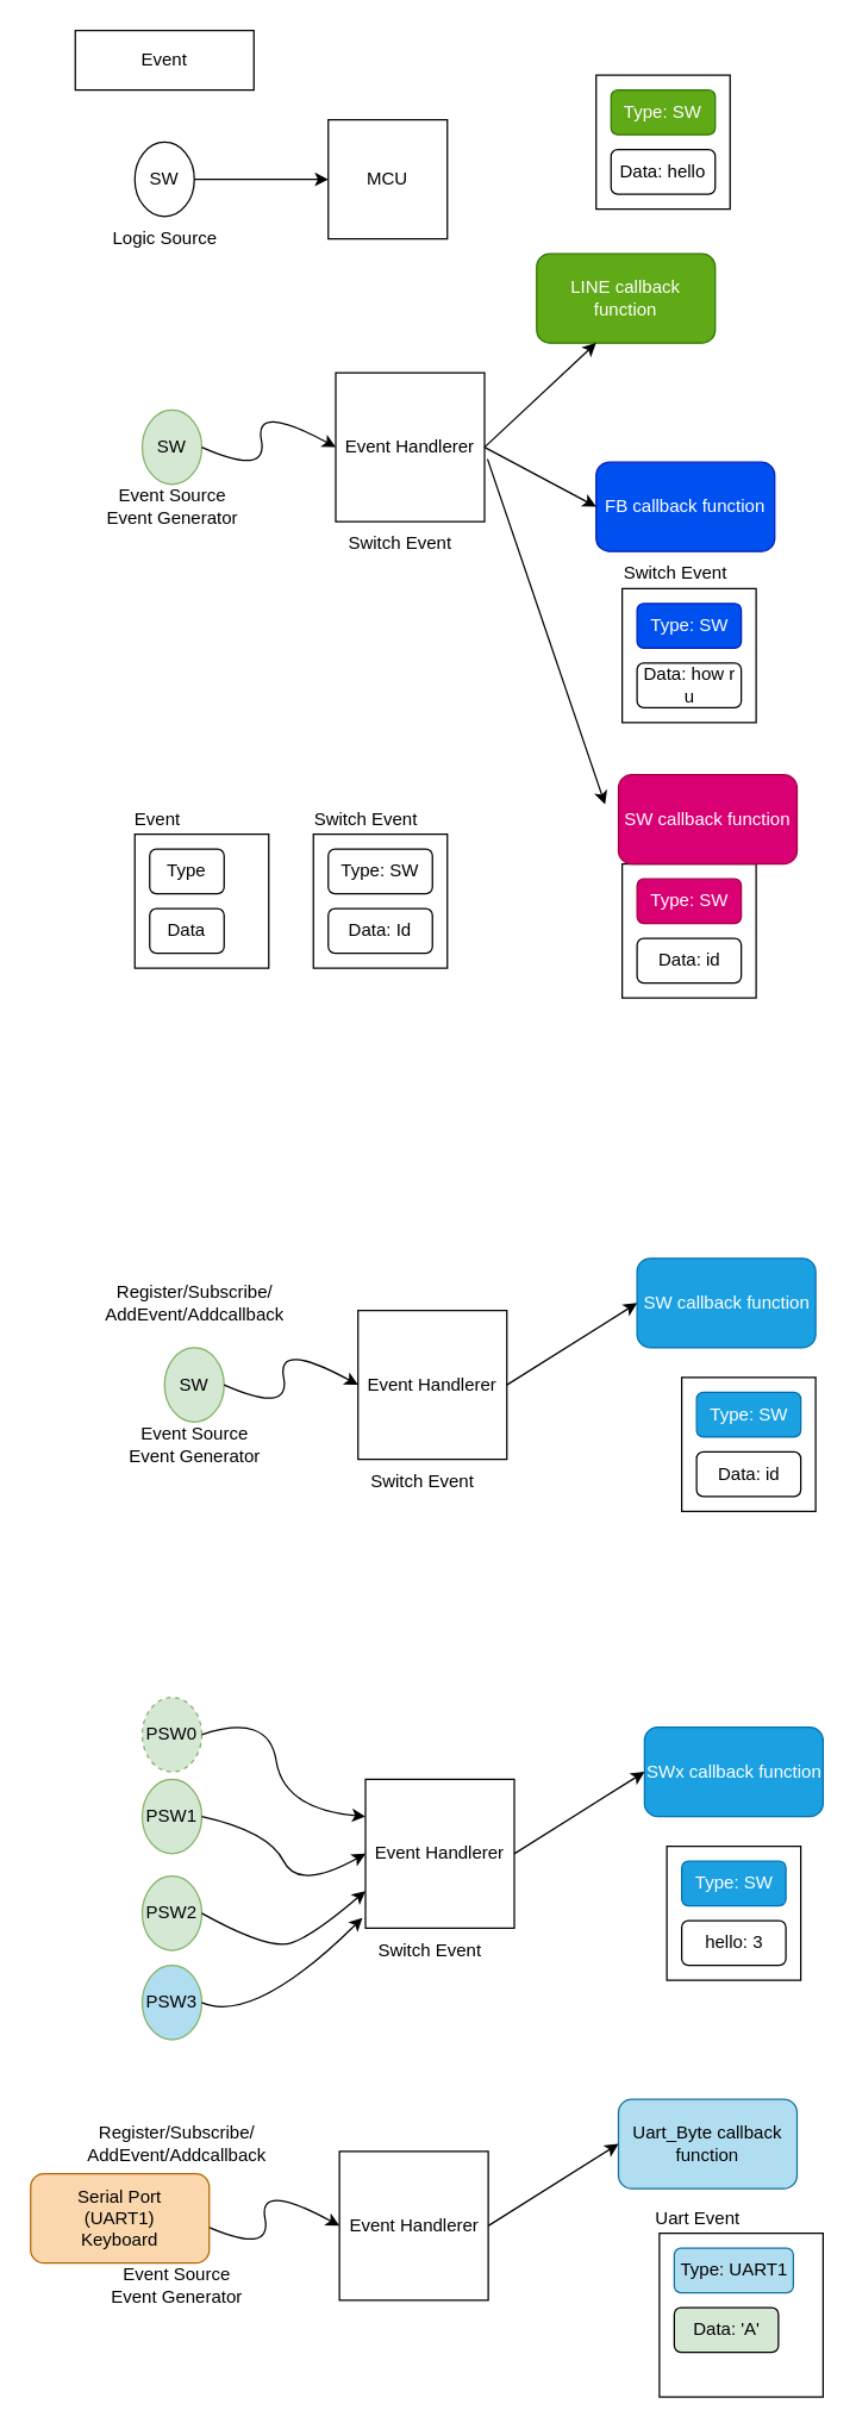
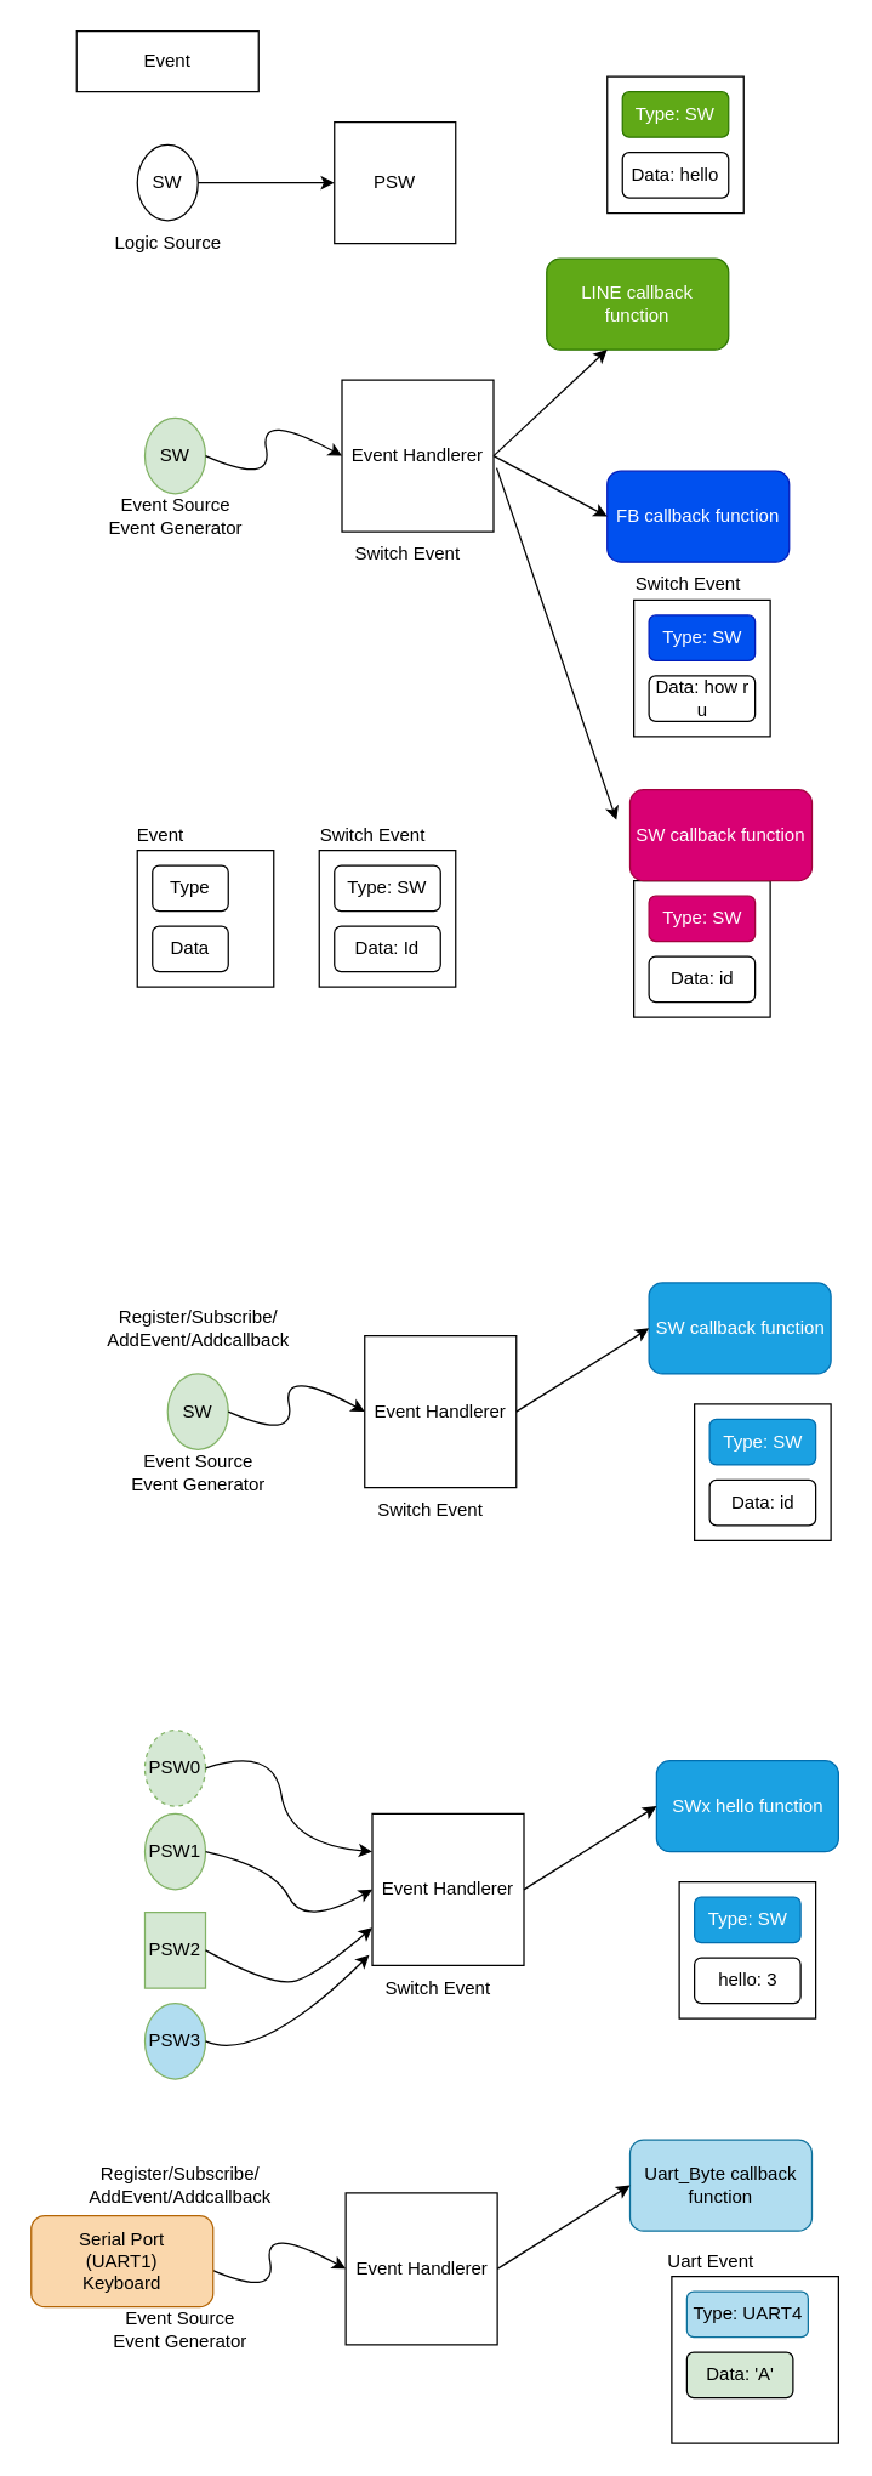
  <mxCell id="0" />
  <mxCell id="1" parent="0" />
  <mxCell id="2" value="Event" style="rounded=0;whiteSpace=wrap;html=1;" vertex="1" parent="1"><mxGeometry x="50" y="20" width="120" height="40" as="geometry" /></mxCell>
- <mxCell id="3" value="MCU" style="whiteSpace=wrap;html=1;aspect=fixed;" vertex="1" parent="1"><mxGeometry x="220" y="80" width="80" height="80" as="geometry" /></mxCell>
+ <mxCell id="3" value="PSW" style="whiteSpace=wrap;html=1;aspect=fixed;" vertex="1" parent="1"><mxGeometry x="220" y="80" width="80" height="80" as="geometry" /></mxCell>
  <mxCell id="4" value="SW" style="ellipse;whiteSpace=wrap;html=1;" vertex="1" parent="1"><mxGeometry x="90" y="95" width="40" height="50" as="geometry" /></mxCell>
  <mxCell id="5" value="" style="endArrow=classic;html=1;entryX=0;entryY=0.5;entryDx=0;entryDy=0;exitX=1;exitY=0.5;exitDx=0;exitDy=0;" edge="1" parent="1" source="4" target="3"><mxGeometry width="50" height="50" relative="1" as="geometry"><mxPoint x="60" y="230" as="sourcePoint" /><mxPoint x="110" y="180" as="targetPoint" /></mxGeometry></mxCell>
  <mxCell id="6" value="Logic Source" style="text;html=1;align=center;verticalAlign=middle;resizable=0;points=[];autosize=1;" vertex="1" parent="1"><mxGeometry x="65" y="150" width="90" height="20" as="geometry" /></mxCell>
  <mxCell id="7" value="" style="whiteSpace=wrap;html=1;aspect=fixed;" vertex="1" parent="1"><mxGeometry x="90" y="560" width="90" height="90" as="geometry" /></mxCell>
  <mxCell id="8" value="Event" style="text;html=1;align=center;verticalAlign=middle;resizable=0;points=[];autosize=1;" vertex="1" parent="1"><mxGeometry x="80" y="540" width="50" height="20" as="geometry" /></mxCell>
  <mxCell id="9" value="Type" style="rounded=1;whiteSpace=wrap;html=1;" vertex="1" parent="1"><mxGeometry x="100" y="570" width="50" height="30" as="geometry" /></mxCell>
  <mxCell id="10" value="Data" style="rounded=1;whiteSpace=wrap;html=1;" vertex="1" parent="1"><mxGeometry x="100" y="610" width="50" height="30" as="geometry" /></mxCell>
  <mxCell id="11" value="" style="whiteSpace=wrap;html=1;aspect=fixed;" vertex="1" parent="1"><mxGeometry x="210" y="560" width="90" height="90" as="geometry" /></mxCell>
  <mxCell id="12" value="Switch Event" style="text;html=1;align=center;verticalAlign=middle;resizable=0;points=[];autosize=1;" vertex="1" parent="1"><mxGeometry x="205" y="540" width="80" height="20" as="geometry" /></mxCell>
  <mxCell id="13" value="Type: SW" style="rounded=1;whiteSpace=wrap;html=1;" vertex="1" parent="1"><mxGeometry x="220" y="570" width="70" height="30" as="geometry" /></mxCell>
  <mxCell id="14" value="Data: Id" style="rounded=1;whiteSpace=wrap;html=1;" vertex="1" parent="1"><mxGeometry x="220" y="610" width="70" height="30" as="geometry" /></mxCell>
  <mxCell id="15" value="Event Handlerer" style="whiteSpace=wrap;html=1;aspect=fixed;" vertex="1" parent="1"><mxGeometry x="225" y="250" width="100" height="100" as="geometry" /></mxCell>
  <mxCell id="16" value="SW" style="ellipse;whiteSpace=wrap;html=1;fillColor=#d5e8d4;strokeColor=#82b366;" vertex="1" parent="1"><mxGeometry x="95" y="275" width="40" height="50" as="geometry" /></mxCell>
  <mxCell id="17" value="Event Source&lt;br&gt;Event Generator" style="text;html=1;align=center;verticalAlign=middle;resizable=0;points=[];autosize=1;" vertex="1" parent="1"><mxGeometry x="65" y="325" width="100" height="30" as="geometry" /></mxCell>
  <mxCell id="18" value="" style="curved=1;endArrow=classic;html=1;exitX=1;exitY=0.5;exitDx=0;exitDy=0;" edge="1" parent="1" source="16"><mxGeometry width="50" height="50" relative="1" as="geometry"><mxPoint x="175" y="350" as="sourcePoint" /><mxPoint x="225" y="300" as="targetPoint" /><Array as="points"><mxPoint x="180" y="320" /><mxPoint x="170" y="270" /></Array></mxGeometry></mxCell>
  <mxCell id="19" value="LINE callback function" style="rounded=1;whiteSpace=wrap;html=1;fillColor=#60a917;strokeColor=#2D7600;fontColor=#ffffff;" vertex="1" parent="1"><mxGeometry x="360" y="170" width="120" height="60" as="geometry" /></mxCell>
  <mxCell id="20" value="" style="endArrow=classic;html=1;entryX=0.333;entryY=1;entryDx=0;entryDy=0;entryPerimeter=0;exitX=1;exitY=0.5;exitDx=0;exitDy=0;" edge="1" parent="1" source="15" target="19"><mxGeometry width="50" height="50" relative="1" as="geometry"><mxPoint x="330" y="300" as="sourcePoint" /><mxPoint x="400" y="260" as="targetPoint" /></mxGeometry></mxCell>
  <mxCell id="21" value="" style="whiteSpace=wrap;html=1;aspect=fixed;" vertex="1" parent="1"><mxGeometry x="400" y="50" width="90" height="90" as="geometry" /></mxCell>
  <mxCell id="22" value="Switch Event" style="text;html=1;align=center;verticalAlign=middle;resizable=0;points=[];autosize=1;" vertex="1" parent="1"><mxGeometry x="227.5" y="355" width="80" height="20" as="geometry" /></mxCell>
  <mxCell id="23" value="Type: SW" style="rounded=1;whiteSpace=wrap;html=1;fillColor=#60a917;strokeColor=#2D7600;fontColor=#ffffff;" vertex="1" parent="1"><mxGeometry x="410" y="60" width="70" height="30" as="geometry" /></mxCell>
  <mxCell id="24" value="Data: hello" style="rounded=1;whiteSpace=wrap;html=1;" vertex="1" parent="1"><mxGeometry x="410" y="100" width="70" height="30" as="geometry" /></mxCell>
  <mxCell id="25" value="FB callback function" style="rounded=1;whiteSpace=wrap;html=1;fillColor=#0050ef;strokeColor=#001DBC;fontColor=#ffffff;" vertex="1" parent="1"><mxGeometry x="400" y="310" width="120" height="60" as="geometry" /></mxCell>
  <mxCell id="26" value="" style="endArrow=classic;html=1;entryX=0;entryY=0.5;entryDx=0;entryDy=0;exitX=1;exitY=0.5;exitDx=0;exitDy=0;" edge="1" parent="1" source="15" target="25"><mxGeometry width="50" height="50" relative="1" as="geometry"><mxPoint x="330" y="320" as="sourcePoint" /><mxPoint x="409.96" y="240" as="targetPoint" /></mxGeometry></mxCell>
  <mxCell id="27" value="" style="whiteSpace=wrap;html=1;aspect=fixed;" vertex="1" parent="1"><mxGeometry x="417.5" y="395" width="90" height="90" as="geometry" /></mxCell>
  <mxCell id="28" value="Switch Event" style="text;html=1;align=center;verticalAlign=middle;resizable=0;points=[];autosize=1;" vertex="1" parent="1"><mxGeometry x="412.5" y="375" width="80" height="20" as="geometry" /></mxCell>
  <mxCell id="29" value="Type: SW" style="rounded=1;whiteSpace=wrap;html=1;fillColor=#0050ef;strokeColor=#001DBC;fontColor=#ffffff;" vertex="1" parent="1"><mxGeometry x="427.5" y="405" width="70" height="30" as="geometry" /></mxCell>
  <mxCell id="30" value="Data: how r u" style="rounded=1;whiteSpace=wrap;html=1;" vertex="1" parent="1"><mxGeometry x="427.5" y="445" width="70" height="30" as="geometry" /></mxCell>
  <mxCell id="31" value="" style="whiteSpace=wrap;html=1;aspect=fixed;" vertex="1" parent="1"><mxGeometry x="417.5" y="580" width="90" height="90" as="geometry" /></mxCell>
  <mxCell id="32" value="Type: SW" style="rounded=1;whiteSpace=wrap;html=1;fillColor=#d80073;strokeColor=#A50040;fontColor=#ffffff;" vertex="1" parent="1"><mxGeometry x="427.5" y="590" width="70" height="30" as="geometry" /></mxCell>
  <mxCell id="33" value="Data: id" style="rounded=1;whiteSpace=wrap;html=1;" vertex="1" parent="1"><mxGeometry x="427.5" y="630" width="70" height="30" as="geometry" /></mxCell>
  <mxCell id="34" value="" style="endArrow=classic;html=1;exitX=1.02;exitY=0.58;exitDx=0;exitDy=0;exitPerimeter=0;" edge="1" parent="1" source="15"><mxGeometry width="50" height="50" relative="1" as="geometry"><mxPoint x="340" y="330" as="sourcePoint" /><mxPoint x="406" y="540" as="targetPoint" /></mxGeometry></mxCell>
  <mxCell id="35" value="SW callback function" style="rounded=1;whiteSpace=wrap;html=1;fillColor=#d80073;strokeColor=#A50040;fontColor=#ffffff;" vertex="1" parent="1"><mxGeometry x="415" y="520" width="120" height="60" as="geometry" /></mxCell>
  <mxCell id="36" value="Event Handlerer" style="whiteSpace=wrap;html=1;aspect=fixed;" vertex="1" parent="1"><mxGeometry x="240" y="880" width="100" height="100" as="geometry" /></mxCell>
  <mxCell id="37" value="SW" style="ellipse;whiteSpace=wrap;html=1;fillColor=#d5e8d4;strokeColor=#82b366;" vertex="1" parent="1"><mxGeometry x="110" y="905" width="40" height="50" as="geometry" /></mxCell>
  <mxCell id="38" value="Event Source&lt;br&gt;Event Generator" style="text;html=1;align=center;verticalAlign=middle;resizable=0;points=[];autosize=1;" vertex="1" parent="1"><mxGeometry x="80" y="955" width="100" height="30" as="geometry" /></mxCell>
  <mxCell id="39" value="" style="curved=1;endArrow=classic;html=1;exitX=1;exitY=0.5;exitDx=0;exitDy=0;" edge="1" parent="1" source="37"><mxGeometry width="50" height="50" relative="1" as="geometry"><mxPoint x="190" y="980" as="sourcePoint" /><mxPoint x="240" y="930" as="targetPoint" /><Array as="points"><mxPoint x="195" y="950" /><mxPoint x="185" y="900" /></Array></mxGeometry></mxCell>
  <mxCell id="40" value="Switch Event" style="text;html=1;align=center;verticalAlign=middle;resizable=0;points=[];autosize=1;" vertex="1" parent="1"><mxGeometry x="242.5" y="985" width="80" height="20" as="geometry" /></mxCell>
  <mxCell id="41" value="" style="whiteSpace=wrap;html=1;aspect=fixed;" vertex="1" parent="1"><mxGeometry x="457.5" y="925" width="90" height="90" as="geometry" /></mxCell>
  <mxCell id="42" value="Type: SW" style="rounded=1;whiteSpace=wrap;html=1;fillColor=#1ba1e2;strokeColor=#006EAF;fontColor=#ffffff;" vertex="1" parent="1"><mxGeometry x="467.5" y="935" width="70" height="30" as="geometry" /></mxCell>
  <mxCell id="43" value="Data: id" style="rounded=1;whiteSpace=wrap;html=1;" vertex="1" parent="1"><mxGeometry x="467.5" y="975" width="70" height="30" as="geometry" /></mxCell>
  <mxCell id="44" value="SW callback function" style="rounded=1;whiteSpace=wrap;html=1;fillColor=#1ba1e2;strokeColor=#006EAF;fontColor=#ffffff;" vertex="1" parent="1"><mxGeometry x="427.5" y="845" width="120" height="60" as="geometry" /></mxCell>
  <mxCell id="45" value="Register/Subscribe/&lt;br&gt;AddEvent/Addcallback" style="text;html=1;align=center;verticalAlign=middle;resizable=0;points=[];autosize=1;" vertex="1" parent="1"><mxGeometry x="60" y="860" width="140" height="30" as="geometry" /></mxCell>
  <mxCell id="46" value="" style="endArrow=classic;html=1;entryX=0;entryY=0.5;entryDx=0;entryDy=0;exitX=1;exitY=0.5;exitDx=0;exitDy=0;" edge="1" parent="1" source="36" target="44"><mxGeometry width="50" height="50" relative="1" as="geometry"><mxPoint x="340" y="960" as="sourcePoint" /><mxPoint x="390" y="910" as="targetPoint" /></mxGeometry></mxCell>
  <mxCell id="47" value="Event Handlerer" style="whiteSpace=wrap;html=1;aspect=fixed;" vertex="1" parent="1"><mxGeometry x="245" y="1195" width="100" height="100" as="geometry" /></mxCell>
  <mxCell id="48" value="PSW0" style="ellipse;whiteSpace=wrap;html=1;fillColor=#d5e8d4;strokeColor=#82b366;dashed=1;" vertex="1" parent="1"><mxGeometry x="95" y="1140" width="40" height="50" as="geometry" /></mxCell>
  <mxCell id="49" value="" style="curved=1;endArrow=classic;html=1;exitX=1;exitY=0.5;exitDx=0;exitDy=0;entryX=0;entryY=0.25;entryDx=0;entryDy=0;" edge="1" parent="1" source="48" target="47"><mxGeometry width="50" height="50" relative="1" as="geometry"><mxPoint x="195" y="1295" as="sourcePoint" /><mxPoint x="245" y="1245" as="targetPoint" /><Array as="points"><mxPoint x="180" y="1150" /><mxPoint x="190" y="1215" /></Array></mxGeometry></mxCell>
  <mxCell id="50" value="Switch Event" style="text;html=1;align=center;verticalAlign=middle;resizable=0;points=[];autosize=1;" vertex="1" parent="1"><mxGeometry x="247.5" y="1300" width="80" height="20" as="geometry" /></mxCell>
  <mxCell id="51" value="" style="whiteSpace=wrap;html=1;aspect=fixed;" vertex="1" parent="1"><mxGeometry x="447.5" y="1240" width="90" height="90" as="geometry" /></mxCell>
  <mxCell id="52" value="Type: SW" style="rounded=1;whiteSpace=wrap;html=1;fillColor=#1ba1e2;strokeColor=#006EAF;fontColor=#ffffff;" vertex="1" parent="1"><mxGeometry x="457.5" y="1250" width="70" height="30" as="geometry" /></mxCell>
  <mxCell id="53" value="hello: 3" style="rounded=1;whiteSpace=wrap;html=1;" vertex="1" parent="1"><mxGeometry x="457.5" y="1290" width="70" height="30" as="geometry" /></mxCell>
- <mxCell id="54" value="SWx callback function" style="rounded=1;whiteSpace=wrap;html=1;fillColor=#1ba1e2;strokeColor=#006EAF;fontColor=#ffffff;" vertex="1" parent="1"><mxGeometry x="432.5" y="1160" width="120" height="60" as="geometry" /></mxCell>
+ <mxCell id="54" value="SWx hello function" style="rounded=1;whiteSpace=wrap;html=1;fillColor=#1ba1e2;strokeColor=#006EAF;fontColor=#ffffff;" vertex="1" parent="1"><mxGeometry x="432.5" y="1160" width="120" height="60" as="geometry" /></mxCell>
  <mxCell id="55" value="" style="endArrow=classic;html=1;entryX=0;entryY=0.5;entryDx=0;entryDy=0;exitX=1;exitY=0.5;exitDx=0;exitDy=0;" edge="1" parent="1" source="47" target="54"><mxGeometry width="50" height="50" relative="1" as="geometry"><mxPoint x="345" y="1275" as="sourcePoint" /><mxPoint x="395" y="1225" as="targetPoint" /></mxGeometry></mxCell>
  <mxCell id="56" value="PSW1" style="ellipse;whiteSpace=wrap;html=1;fillColor=#d5e8d4;strokeColor=#82b366;" vertex="1" parent="1"><mxGeometry x="95" y="1195" width="40" height="50" as="geometry" /></mxCell>
  <mxCell id="57" value="" style="curved=1;endArrow=classic;html=1;exitX=1;exitY=0.5;exitDx=0;exitDy=0;entryX=0;entryY=0.5;entryDx=0;entryDy=0;" edge="1" parent="1" source="56" target="47"><mxGeometry width="50" height="50" relative="1" as="geometry"><mxPoint x="195" y="1370" as="sourcePoint" /><mxPoint x="245" y="1320" as="targetPoint" /><Array as="points"><mxPoint x="180" y="1230" /><mxPoint x="200" y="1270" /></Array></mxGeometry></mxCell>
- <mxCell id="58" value="PSW2" style="ellipse;whiteSpace=wrap;html=1;fillColor=#d5e8d4;strokeColor=#82b366;" vertex="1" parent="1"><mxGeometry x="95" y="1260" width="40" height="50" as="geometry" /></mxCell>
+ <mxCell id="58" value="PSW2" style="whiteSpace=wrap;html=1;fillColor=#d5e8d4;strokeColor=#82b366;rounded=0;" vertex="1" parent="1"><mxGeometry x="95" y="1260" width="40" height="50" as="geometry" /></mxCell>
  <mxCell id="59" value="" style="curved=1;endArrow=classic;html=1;exitX=1;exitY=0.5;exitDx=0;exitDy=0;entryX=0;entryY=0.75;entryDx=0;entryDy=0;" edge="1" source="58" parent="1" target="47"><mxGeometry width="50" height="50" relative="1" as="geometry"><mxPoint x="195" y="1425" as="sourcePoint" /><mxPoint x="245" y="1350" as="targetPoint" /><Array as="points"><mxPoint x="180" y="1310" /><mxPoint x="210" y="1300" /></Array></mxGeometry></mxCell>
  <mxCell id="60" value="PSW3" style="ellipse;whiteSpace=wrap;html=1;fillColor=#b1ddf0;strokeColor=#82b366;" vertex="1" parent="1"><mxGeometry x="95" y="1320" width="40" height="50" as="geometry" /></mxCell>
  <mxCell id="61" value="" style="curved=1;endArrow=classic;html=1;exitX=1;exitY=0.5;exitDx=0;exitDy=0;entryX=-0.02;entryY=0.93;entryDx=0;entryDy=0;entryPerimeter=0;" edge="1" source="60" parent="1" target="47"><mxGeometry width="50" height="50" relative="1" as="geometry"><mxPoint x="195" y="1480" as="sourcePoint" /><mxPoint x="245" y="1380" as="targetPoint" /><Array as="points"><mxPoint x="170" y="1360" /></Array></mxGeometry></mxCell>
  <mxCell id="62" value="Event Handlerer" style="whiteSpace=wrap;html=1;aspect=fixed;" vertex="1" parent="1"><mxGeometry x="227.5" y="1445" width="100" height="100" as="geometry" /></mxCell>
  <mxCell id="63" value="Event Source&lt;br&gt;Event Generator" style="text;html=1;align=center;verticalAlign=middle;resizable=0;points=[];autosize=1;" vertex="1" parent="1"><mxGeometry x="67.5" y="1520" width="100" height="30" as="geometry" /></mxCell>
  <mxCell id="64" value="" style="curved=1;endArrow=classic;html=1;exitX=1;exitY=0.5;exitDx=0;exitDy=0;" edge="1" parent="1"><mxGeometry width="50" height="50" relative="1" as="geometry"><mxPoint x="137.5" y="1495" as="sourcePoint" /><mxPoint x="227.5" y="1495" as="targetPoint" /><Array as="points"><mxPoint x="182.5" y="1515" /><mxPoint x="172.5" y="1465" /></Array></mxGeometry></mxCell>
  <mxCell id="65" value="Uart Event" style="text;html=1;align=center;verticalAlign=middle;resizable=0;points=[];autosize=1;" vertex="1" parent="1"><mxGeometry x="432.5" y="1480" width="70" height="20" as="geometry" /></mxCell>
  <mxCell id="66" value="" style="whiteSpace=wrap;html=1;aspect=fixed;" vertex="1" parent="1"><mxGeometry x="442.5" y="1500" width="110" height="110" as="geometry" /></mxCell>
- <mxCell id="67" value="Type: UART1" style="rounded=1;whiteSpace=wrap;html=1;fillColor=#b1ddf0;strokeColor=#10739e;" vertex="1" parent="1"><mxGeometry x="452.5" y="1510" width="80" height="30" as="geometry" /></mxCell>
+ <mxCell id="67" value="Type: UART4" style="rounded=1;whiteSpace=wrap;html=1;fillColor=#b1ddf0;strokeColor=#10739e;" vertex="1" parent="1"><mxGeometry x="452.5" y="1510" width="80" height="30" as="geometry" /></mxCell>
  <mxCell id="68" value="Data: 'A'" style="rounded=1;whiteSpace=wrap;html=1;fillColor=#d5e8d4;" vertex="1" parent="1"><mxGeometry x="452.5" y="1550" width="70" height="30" as="geometry" /></mxCell>
  <mxCell id="69" value="Uart_Byte callback function" style="rounded=1;whiteSpace=wrap;html=1;fillColor=#b1ddf0;strokeColor=#10739e;" vertex="1" parent="1"><mxGeometry x="415" y="1410" width="120" height="60" as="geometry" /></mxCell>
  <mxCell id="70" value="Register/Subscribe/&lt;br&gt;AddEvent/Addcallback" style="text;html=1;align=center;verticalAlign=middle;resizable=0;points=[];autosize=1;" vertex="1" parent="1"><mxGeometry x="47.5" y="1425" width="140" height="30" as="geometry" /></mxCell>
  <mxCell id="71" value="" style="endArrow=classic;html=1;entryX=0;entryY=0.5;entryDx=0;entryDy=0;exitX=1;exitY=0.5;exitDx=0;exitDy=0;" edge="1" parent="1" source="62" target="69"><mxGeometry width="50" height="50" relative="1" as="geometry"><mxPoint x="327.5" y="1525" as="sourcePoint" /><mxPoint x="377.5" y="1475" as="targetPoint" /></mxGeometry></mxCell>
  <mxCell id="72" value="Serial Port&lt;br&gt;(UART1)&lt;br&gt;Keyboard&lt;br&gt;" style="rounded=1;whiteSpace=wrap;html=1;fillColor=#fad7ac;strokeColor=#b46504;" vertex="1" parent="1"><mxGeometry y="1460" width="120" height="60" as="geometry" x="20" /></mxCell>
